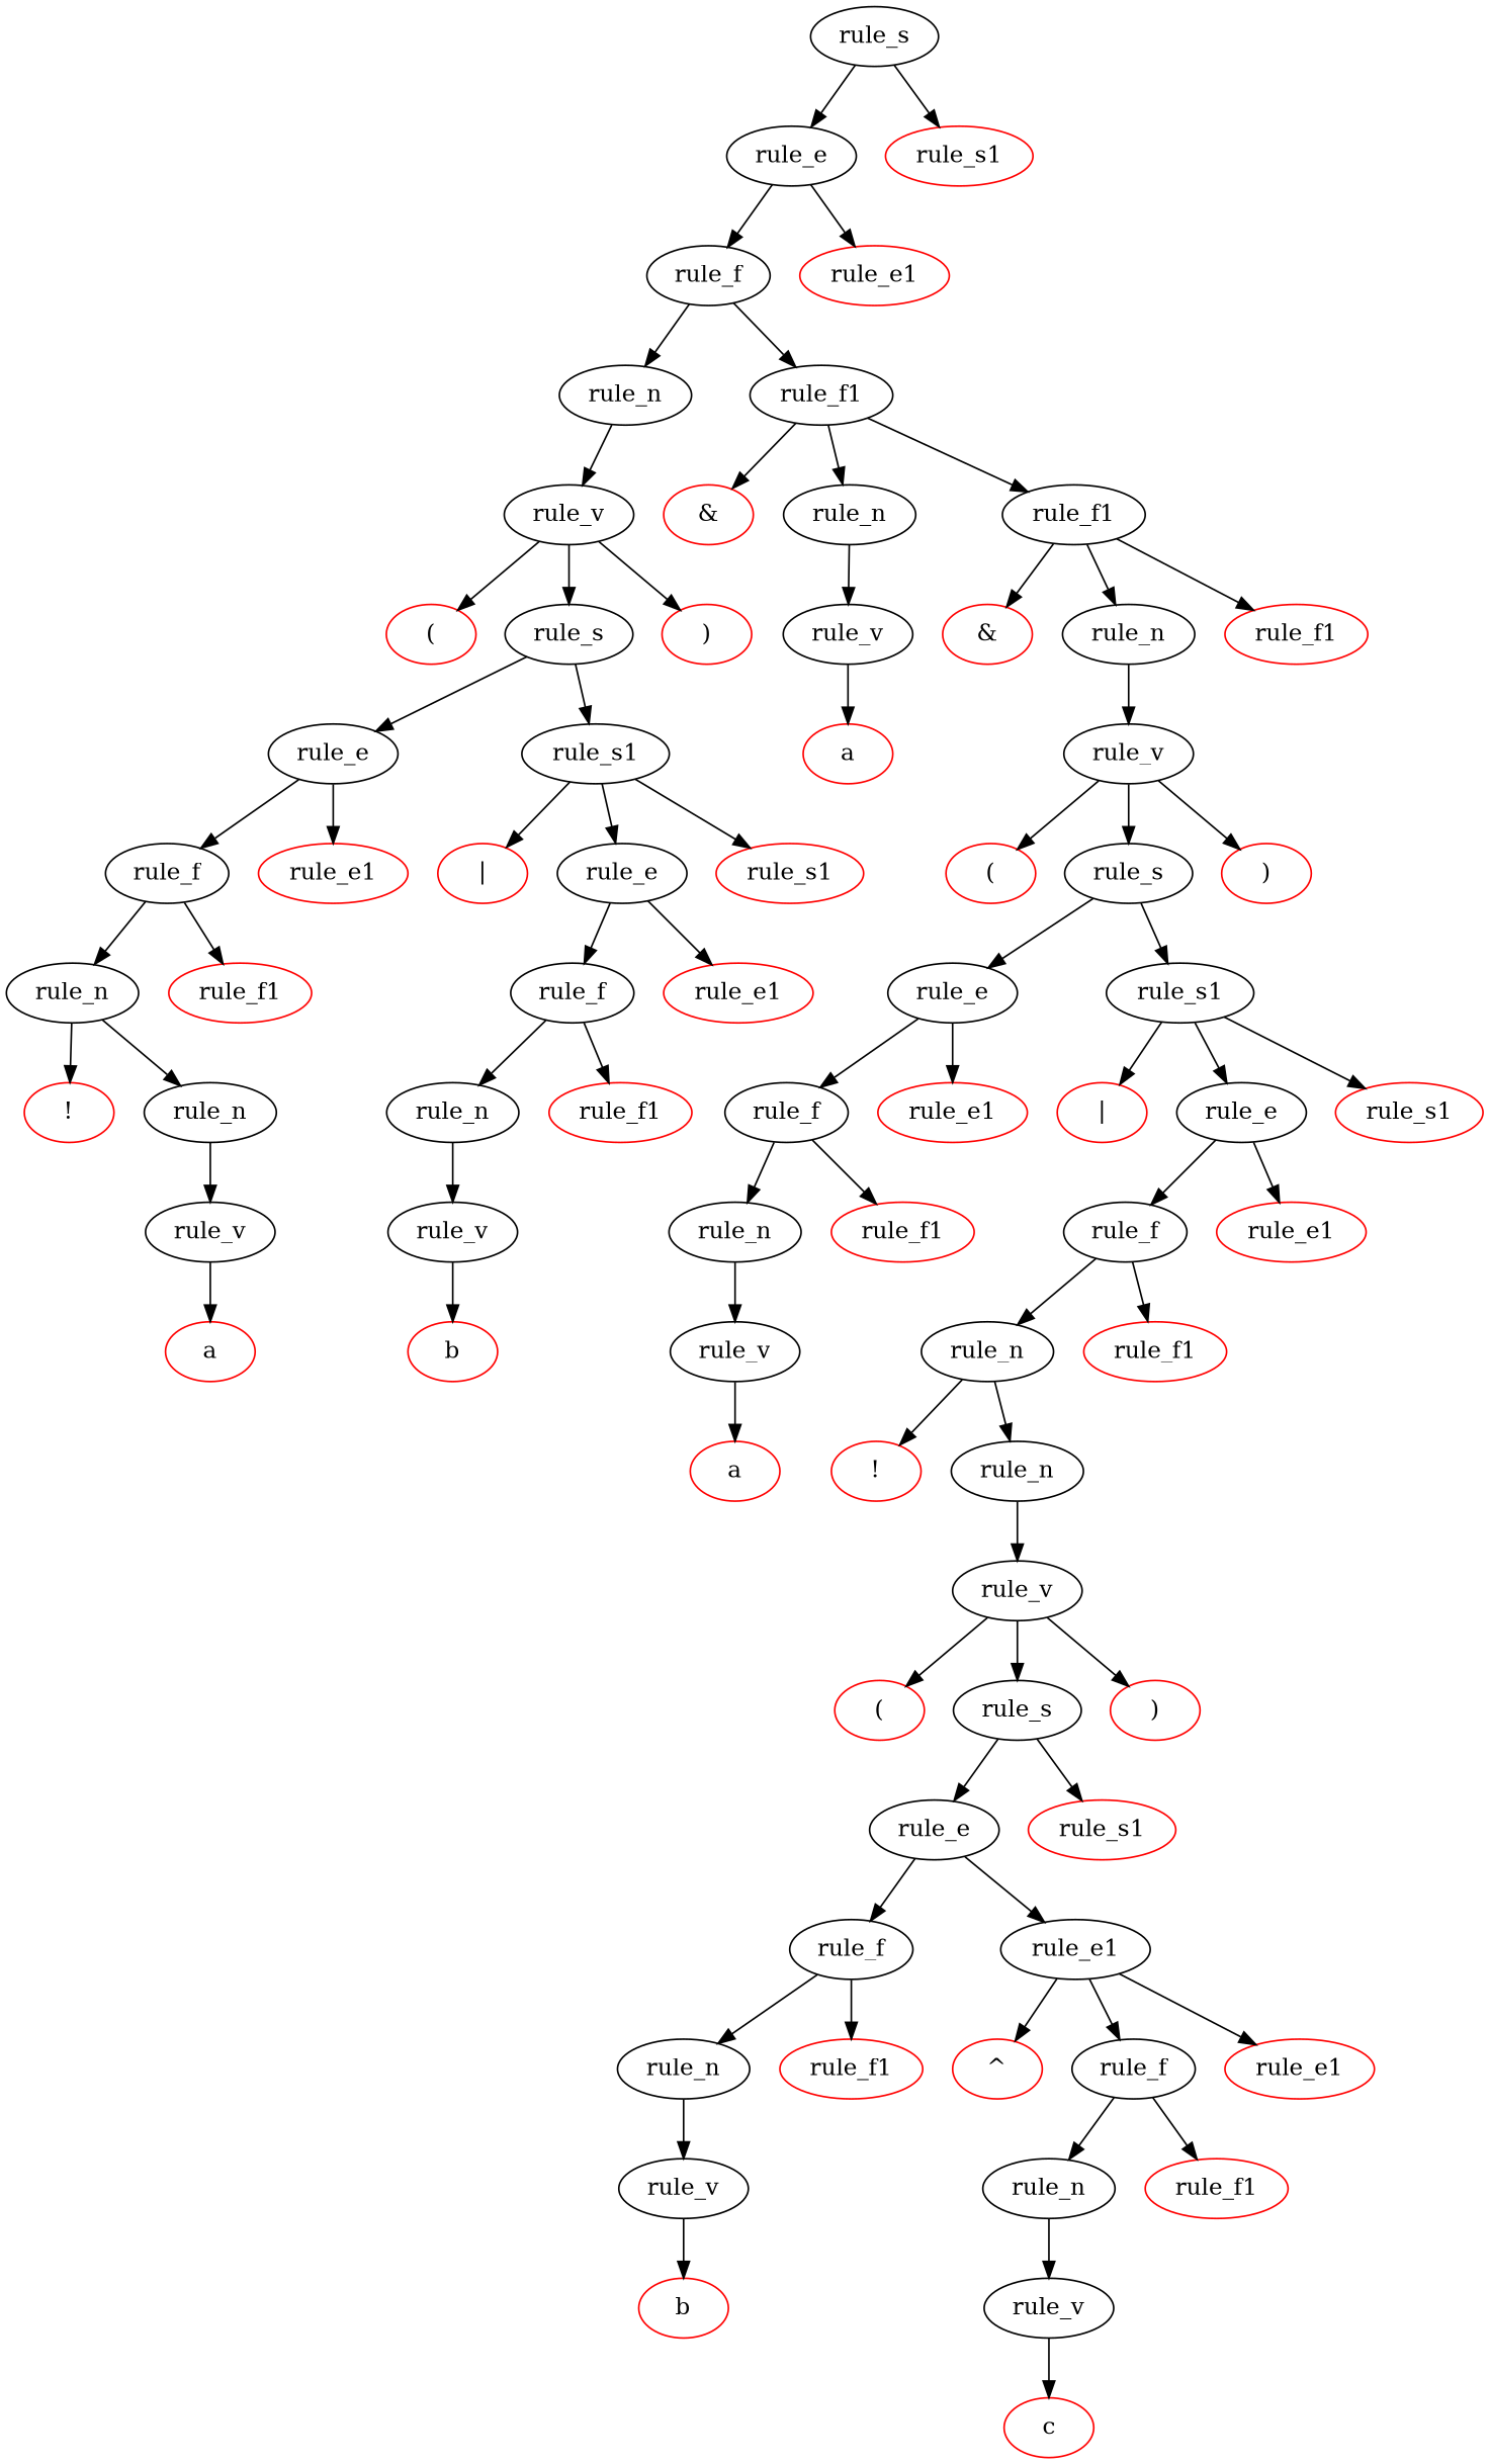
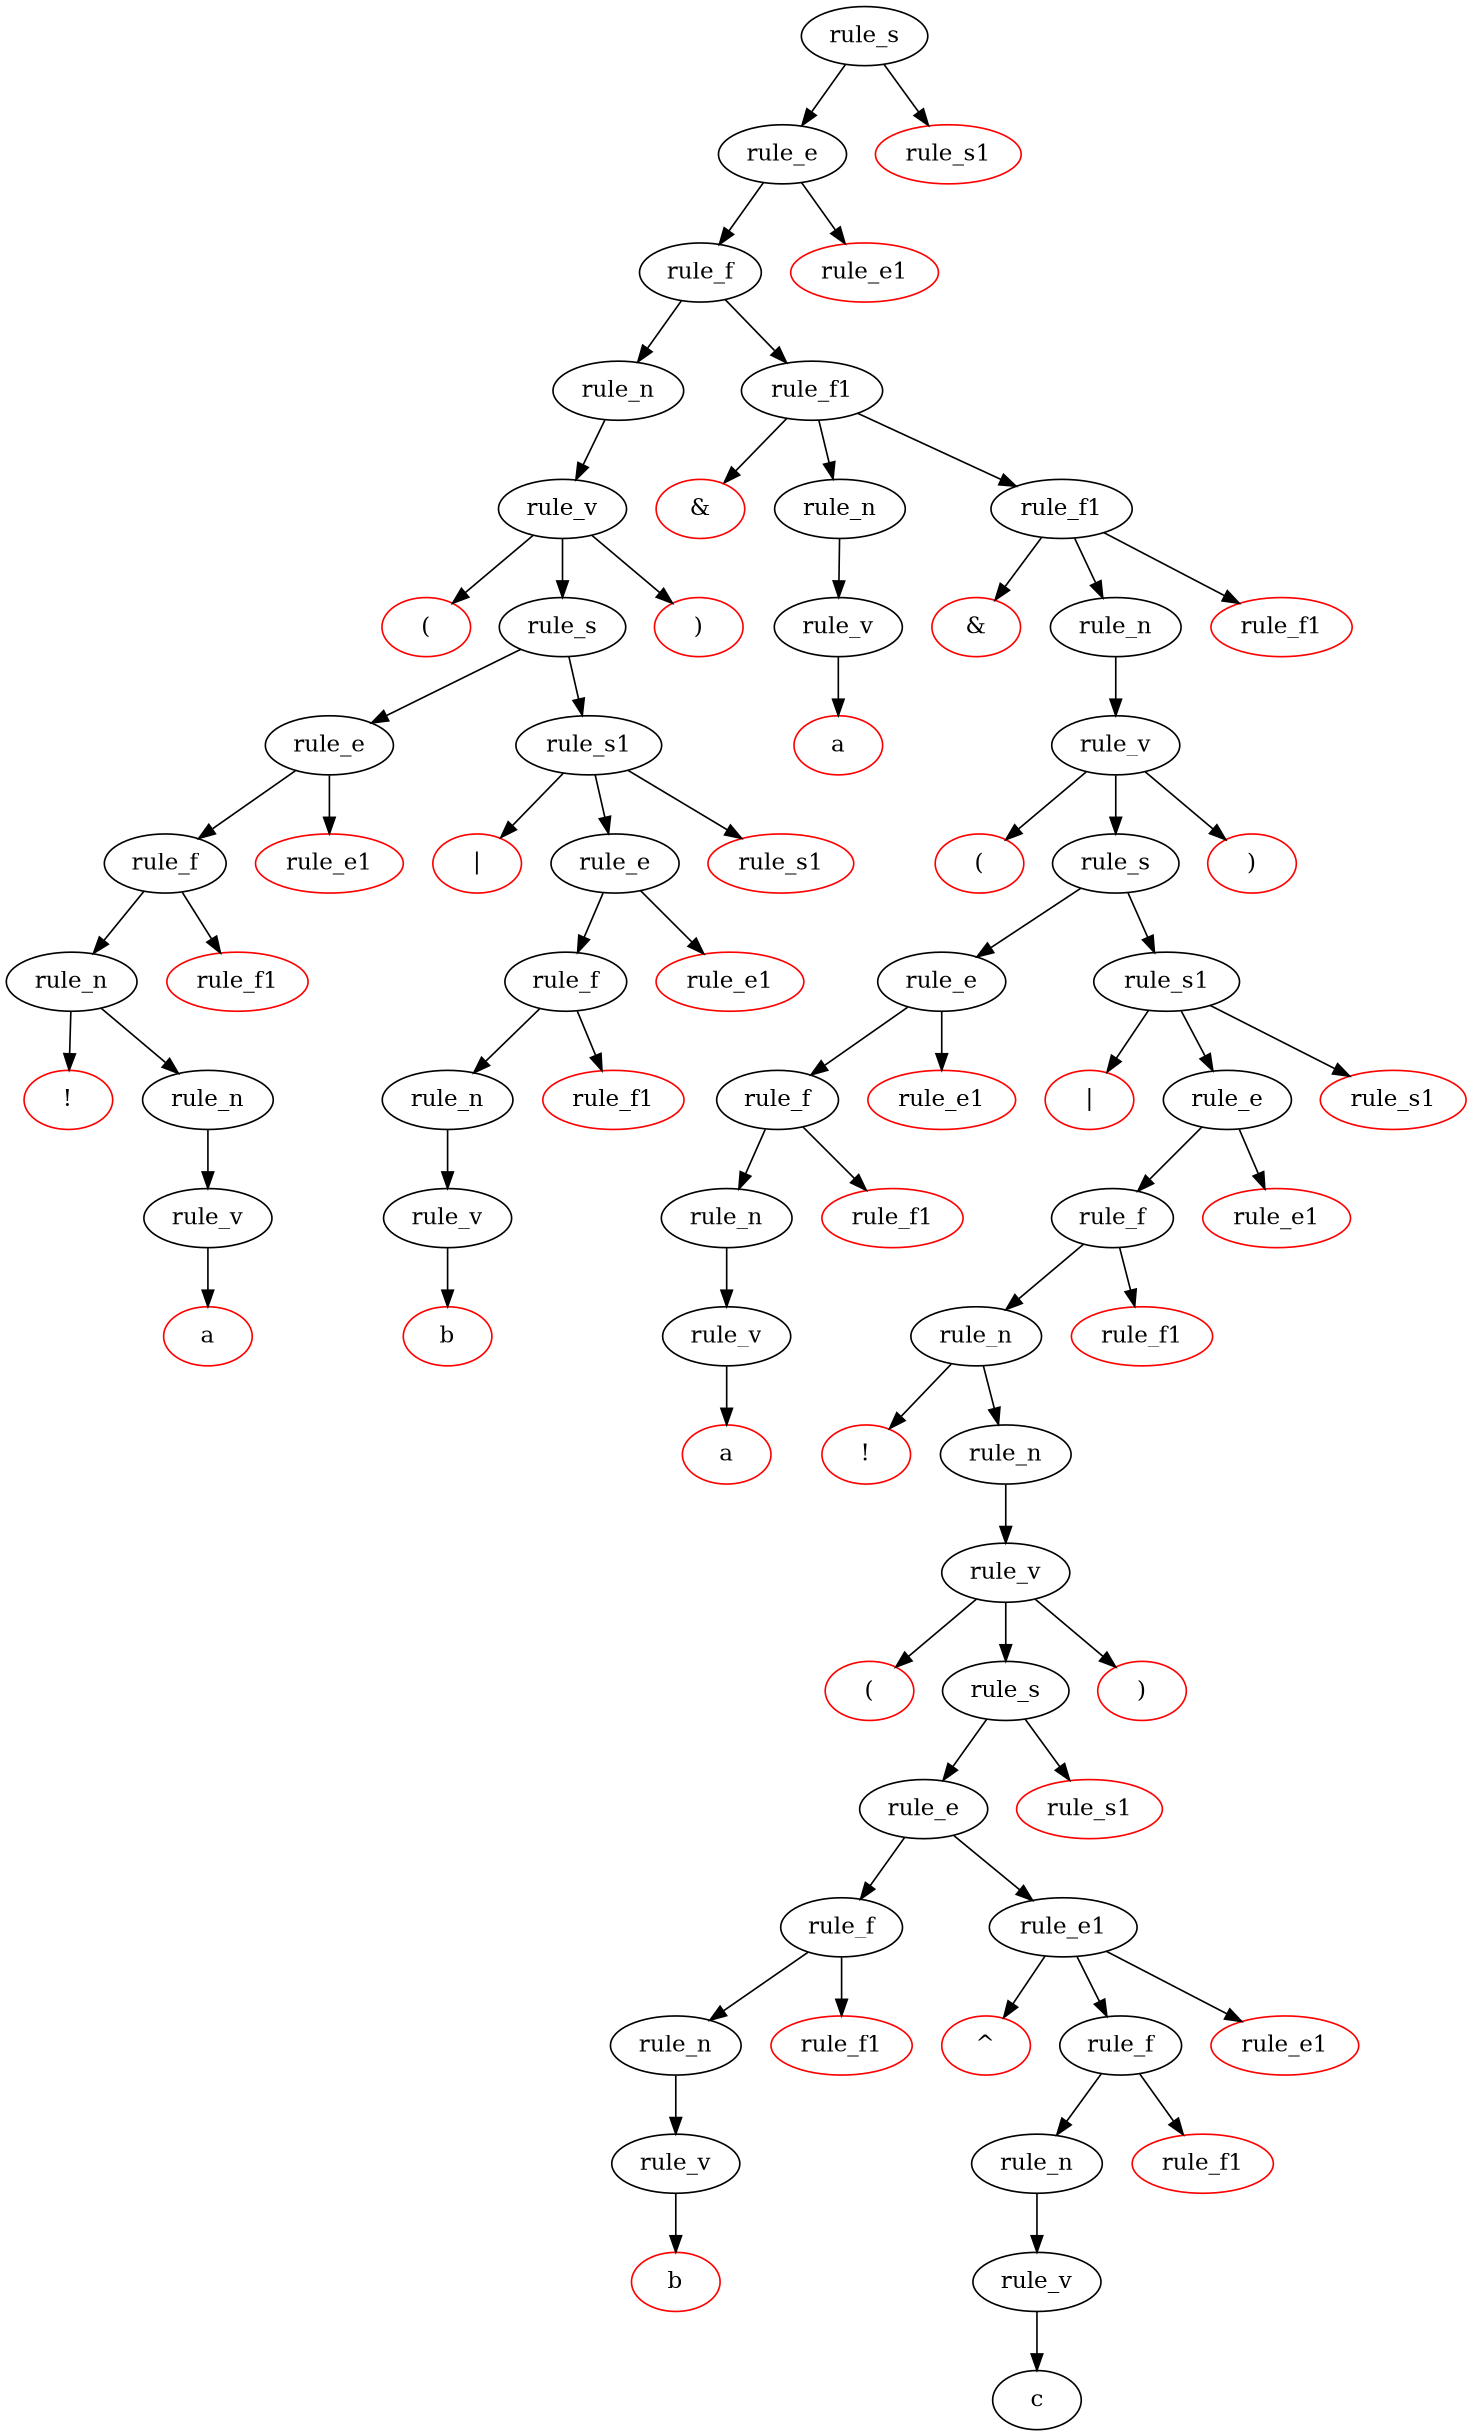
  digraph {
    n1 [label=rule_s]
    n2 [label=rule_e]
    n3 [color=red label=rule_s1]
    n4 [label=rule_f]
    n5 [color=red label=rule_e1]
    n6 [label=rule_n]
    n7 [label=rule_f1]
    n8 [label=rule_v]
    n9 [color=red label="&"]
    n10 [label=rule_n]
    n11 [label=rule_f1]
    n12 [color=red label="("]
    n13 [label=rule_s]
    n14 [color=red label=")"]
    n15 [label=rule_e]
    n16 [label=rule_s1]
    n17 [label=rule_f]
    n18 [color=red label=rule_e1]
    n19 [color=red label="|"]
    n20 [label=rule_e]
    n21 [color=red label=rule_s1]
    n22 [label=rule_n]
    n23 [color=red label=rule_f1]
    n24 [color=red label="!"]
    n25 [label=rule_n]
    n26 [label=rule_v]
    n27 [color=red label=a]
    n28 [label=rule_f]
    n29 [color=red label=rule_e1]
    n30 [label=rule_n]
    n31 [color=red label=rule_f1]
    n32 [label=rule_v]
    n33 [color=red label=b]
    n34 [label=rule_v]
    n35 [color=red label="&"]
    n36 [label=rule_n]
    n37 [color=red label=rule_f1]
    n38 [color=red label=a]
    n39 [label=rule_v]
    n40 [color=red label="("]
    n41 [label=rule_s]
    n42 [color=red label=")"]
    n43 [label=rule_e]
    n44 [label=rule_s1]
    n45 [label=rule_f]
    n46 [color=red label=rule_e1]
    n47 [color=red label="|"]
    n48 [label=rule_e]
    n49 [color=red label=rule_s1]
    n50 [label=rule_n]
    n51 [color=red label=rule_f1]
    n52 [label=rule_v]
    n53 [color=red label=a]
    n54 [label=rule_f]
    n55 [color=red label=rule_e1]
    n56 [label=rule_n]
    n57 [color=red label=rule_f1]
    n58 [color=red label="!"]
    n59 [label=rule_n]
    n60 [label=rule_v]
    n61 [color=red label="("]
    n62 [label=rule_s]
    n63 [color=red label=")"]
    n64 [label=rule_e]
    n65 [color=red label=rule_s1]
    n66 [label=rule_f]
    n67 [label=rule_e1]
    n68 [label=rule_n]
    n69 [color=red label=rule_f1]
    n70 [color=red label="^"]
    n71 [label=rule_f]
    n72 [color=red label=rule_e1]
    n73 [label=rule_v]
    n74 [color=red label=b]
    n75 [label=rule_n]
    n76 [color=red label=rule_f1]
    n77 [label=rule_v]
-   n78 [color=red label=c]
+   n78 [color=black label=c]
    n1 -> n2
    n1 -> n3
    n2 -> n4
    n2 -> n5
    n4 -> n6
    n4 -> n7
    n6 -> n8
    n7 -> n9
    n7 -> n10
    n7 -> n11
    n8 -> n12
    n8 -> n13
    n8 -> n14
    n10 -> n34
    n11 -> n35
    n11 -> n36
    n11 -> n37
    n13 -> n15
    n13 -> n16
    n15 -> n17
    n15 -> n18
    n16 -> n19
    n16 -> n20
    n16 -> n21
    n17 -> n22
    n17 -> n23
    n20 -> n28
    n20 -> n29
    n22 -> n24
    n22 -> n25
    n25 -> n26
    n26 -> n27
    n28 -> n30
    n28 -> n31
    n30 -> n32
    n32 -> n33
    n34 -> n38
    n36 -> n39
    n39 -> n40
    n39 -> n41
    n39 -> n42
    n41 -> n43
    n41 -> n44
    n43 -> n45
    n43 -> n46
    n44 -> n47
    n44 -> n48
    n44 -> n49
    n45 -> n50
    n45 -> n51
    n48 -> n54
    n48 -> n55
    n50 -> n52
    n52 -> n53
    n54 -> n56
    n54 -> n57
    n56 -> n58
    n56 -> n59
    n59 -> n60
    n60 -> n61
    n60 -> n62
    n60 -> n63
    n62 -> n64
    n62 -> n65
    n64 -> n66
    n64 -> n67
    n66 -> n68
    n66 -> n69
    n67 -> n70
    n67 -> n71
    n67 -> n72
    n68 -> n73
    n71 -> n75
    n71 -> n76
    n73 -> n74
    n75 -> n77
    n77 -> n78
  }
